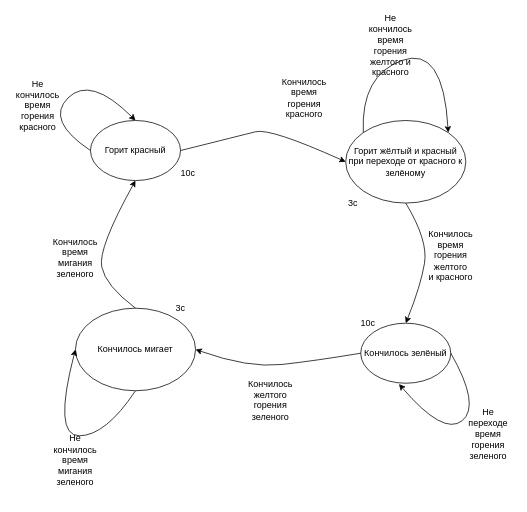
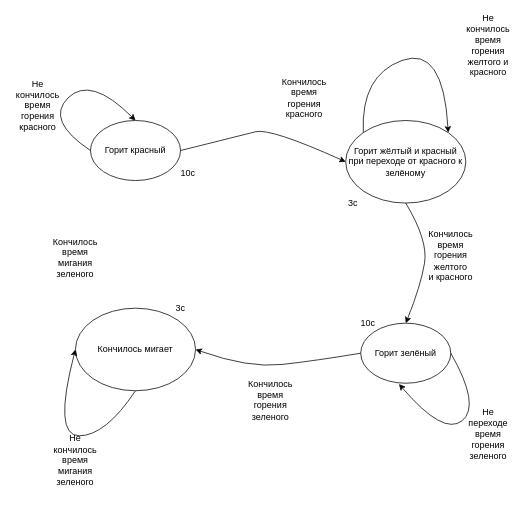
  <mxCell id="0" />
  <mxCell id="1" parent="0" />
  <mxCell id="2" value="&lt;div&gt;Горит красный&lt;/div&gt;" style="ellipse;whiteSpace=wrap;html=1;" parent="1" vertex="1"><mxGeometry x="120" y="160" width="120" height="80" as="geometry" /></mxCell>
  <mxCell id="3" value="&lt;div&gt;Горит жёлтый и красный при переходе от красного к зелёному&lt;/div&gt;" style="ellipse;whiteSpace=wrap;html=1;" parent="1" vertex="1"><mxGeometry x="460" y="160" width="160" height="110" as="geometry" /></mxCell>
- <mxCell id="4" value="&lt;div&gt;Кончилось зелёный&lt;/div&gt;" style="ellipse;whiteSpace=wrap;html=1;" parent="1" vertex="1"><mxGeometry x="480" y="430" width="120" height="80" as="geometry" /></mxCell>
+ <mxCell id="4" value="&lt;div&gt;Горит зелёный&lt;/div&gt;" style="ellipse;whiteSpace=wrap;html=1;" parent="1" vertex="1"><mxGeometry x="480" y="430" width="120" height="80" as="geometry" /></mxCell>
  <mxCell id="5" value="&lt;div&gt;Кончилось мигает&lt;br&gt;&lt;/div&gt;" style="ellipse;whiteSpace=wrap;html=1;" parent="1" vertex="1"><mxGeometry x="100" y="410" width="160" height="110" as="geometry" /></mxCell>
  <mxCell id="6" value="" style="curved=1;endArrow=classic;html=1;rounded=0;exitX=0;exitY=0.5;exitDx=0;exitDy=0;entryX=0.5;entryY=0;entryDx=0;entryDy=0;" parent="1" source="2" target="2" edge="1"><mxGeometry width="50" height="50" relative="1" as="geometry"><mxPoint x="90" y="160" as="sourcePoint" /><mxPoint x="140" y="110" as="targetPoint" /><Array as="points"><mxPoint x="60" y="160" /><mxPoint x="120" y="100" /></Array></mxGeometry></mxCell>
  <mxCell id="7" value="Не кончилось время горения красного" style="text;html=1;strokeColor=none;fillColor=none;align=center;verticalAlign=middle;whiteSpace=wrap;rounded=0;" parent="1" vertex="1"><mxGeometry x="20" y="100" width="60" height="80" as="geometry" /></mxCell>
  <mxCell id="8" value="" style="curved=1;endArrow=classic;html=1;rounded=0;exitX=1;exitY=0.5;exitDx=0;exitDy=0;entryX=0;entryY=0.5;entryDx=0;entryDy=0;" parent="1" source="2" target="3" edge="1"><mxGeometry width="50" height="50" relative="1" as="geometry"><mxPoint x="330" y="440" as="sourcePoint" /><mxPoint x="380" y="390" as="targetPoint" /><Array as="points"><mxPoint x="320" y="180" /><mxPoint x="360" y="170" /></Array></mxGeometry></mxCell>
  <mxCell id="9" value="Кончилось время горения красного" style="text;html=1;strokeColor=none;fillColor=none;align=center;verticalAlign=middle;whiteSpace=wrap;rounded=0;" parent="1" vertex="1"><mxGeometry x="375" y="90" width="60" height="80" as="geometry" /></mxCell>
  <mxCell id="10" value="" style="curved=1;endArrow=classic;html=1;rounded=0;exitX=0;exitY=0;exitDx=0;exitDy=0;entryX=1;entryY=0;entryDx=0;entryDy=0;" parent="1" source="3" target="3" edge="1"><mxGeometry width="50" height="50" relative="1" as="geometry"><mxPoint x="300" y="440" as="sourcePoint" /><mxPoint x="350" y="390" as="targetPoint" /><Array as="points"><mxPoint x="480" y="100" /><mxPoint x="590" y="60" /></Array></mxGeometry></mxCell>
- <mxCell id="11" value="Не кончилось время горения желтого и красного" style="text;html=1;strokeColor=none;fillColor=none;align=center;verticalAlign=middle;whiteSpace=wrap;rounded=0;" parent="1" vertex="1"><mxGeometry x="490" y="20" width="60" height="80" as="geometry" /></mxCell>
+ <mxCell id="11" value="Не кончилось время горения желтого и красного" style="text;html=1;strokeColor=none;fillColor=none;align=center;verticalAlign=middle;whiteSpace=wrap;rounded=0;" parent="1" vertex="1"><mxGeometry x="620" y="20" width="60" height="80" as="geometry" /></mxCell>
  <mxCell id="12" value="" style="curved=1;endArrow=classic;html=1;rounded=0;exitX=0.5;exitY=1;exitDx=0;exitDy=0;entryX=0.5;entryY=0;entryDx=0;entryDy=0;" parent="1" source="3" target="4" edge="1"><mxGeometry width="50" height="50" relative="1" as="geometry"><mxPoint x="520" y="380" as="sourcePoint" /><mxPoint x="570" y="330" as="targetPoint" /><Array as="points"><mxPoint x="570" y="320" /><mxPoint x="560" y="380" /></Array></mxGeometry></mxCell>
  <mxCell id="13" value="&lt;div&gt;Кончилось время горения желтого&lt;/div&gt;&lt;div&gt;и красного&lt;/div&gt;" style="text;html=1;strokeColor=none;fillColor=none;align=center;verticalAlign=middle;whiteSpace=wrap;rounded=0;" parent="1" vertex="1"><mxGeometry x="570" y="300" width="60" height="80" as="geometry" /></mxCell>
  <mxCell id="14" value="" style="curved=1;endArrow=classic;html=1;rounded=0;exitX=1;exitY=0.5;exitDx=0;exitDy=0;entryX=0.425;entryY=1.013;entryDx=0;entryDy=0;entryPerimeter=0;" parent="1" source="4" target="4" edge="1"><mxGeometry width="50" height="50" relative="1" as="geometry"><mxPoint x="620" y="550" as="sourcePoint" /><mxPoint x="670" y="500" as="targetPoint" /><Array as="points"><mxPoint x="640" y="540" /><mxPoint x="590" y="580" /></Array></mxGeometry></mxCell>
  <mxCell id="15" value="&lt;div&gt;Не переходе время горения зеленого&lt;/div&gt;&lt;div&gt;&lt;br&gt;&lt;/div&gt;" style="text;html=1;strokeColor=none;fillColor=none;align=center;verticalAlign=middle;whiteSpace=wrap;rounded=0;" parent="1" vertex="1"><mxGeometry x="620" y="545" width="60" height="80" as="geometry" /></mxCell>
  <mxCell id="16" value="" style="curved=1;endArrow=classic;html=1;rounded=0;exitX=0;exitY=0.5;exitDx=0;exitDy=0;entryX=1;entryY=0.5;entryDx=0;entryDy=0;" parent="1" source="4" target="5" edge="1"><mxGeometry width="50" height="50" relative="1" as="geometry"><mxPoint x="300" y="440" as="sourcePoint" /><mxPoint x="350" y="390" as="targetPoint" /><Array as="points"><mxPoint x="420" y="480" /><mxPoint x="330" y="490" /></Array></mxGeometry></mxCell>
- <mxCell id="17" value="&lt;div&gt;Кончилось желтого горения зеленого&lt;/div&gt;&lt;div&gt;&lt;br&gt;&lt;/div&gt;" style="text;html=1;strokeColor=none;fillColor=none;align=center;verticalAlign=middle;whiteSpace=wrap;rounded=0;" parent="1" vertex="1"><mxGeometry x="330" y="500" width="60" height="80" as="geometry" /></mxCell>
+ <mxCell id="17" value="&lt;div&gt;Кончилось время горения зеленого&lt;/div&gt;&lt;div&gt;&lt;br&gt;&lt;/div&gt;" style="text;html=1;strokeColor=none;fillColor=none;align=center;verticalAlign=middle;whiteSpace=wrap;rounded=0;" parent="1" vertex="1"><mxGeometry x="330" y="500" width="60" height="80" as="geometry" /></mxCell>
  <mxCell id="18" value="" style="curved=1;endArrow=classic;html=1;rounded=0;exitX=0.5;exitY=1;exitDx=0;exitDy=0;entryX=0;entryY=0.5;entryDx=0;entryDy=0;" parent="1" source="5" target="5" edge="1"><mxGeometry width="50" height="50" relative="1" as="geometry"><mxPoint x="170" y="600" as="sourcePoint" /><mxPoint x="220" y="550" as="targetPoint" /><Array as="points"><mxPoint x="140" y="580" /><mxPoint x="70" y="580" /></Array></mxGeometry></mxCell>
  <mxCell id="19" value="&lt;div&gt;Не кончилось время мигания зеленого&lt;/div&gt;&lt;div&gt;&lt;br&gt;&lt;/div&gt;" style="text;html=1;strokeColor=none;fillColor=none;align=center;verticalAlign=middle;whiteSpace=wrap;rounded=0;" parent="1" vertex="1"><mxGeometry x="70" y="580" width="60" height="80" as="geometry" /></mxCell>
- <mxCell id="20" value="" style="curved=1;endArrow=classic;html=1;rounded=0;exitX=0.5;exitY=0;exitDx=0;exitDy=0;entryX=0.5;entryY=1;entryDx=0;entryDy=0;" parent="1" source="5" target="2" edge="1"><mxGeometry width="50" height="50" relative="1" as="geometry"><mxPoint x="130" y="380" as="sourcePoint" /><mxPoint x="180" y="330" as="targetPoint" /><Array as="points"><mxPoint x="140" y="380" /><mxPoint x="130" y="330" /></Array></mxGeometry></mxCell>
  <mxCell id="21" value="&lt;div&gt;Кончилось время мигания зеленого&lt;/div&gt;&lt;div&gt;&lt;br&gt;&lt;/div&gt;" style="text;html=1;strokeColor=none;fillColor=none;align=center;verticalAlign=middle;whiteSpace=wrap;rounded=0;" parent="1" vertex="1"><mxGeometry x="70" y="310" width="60" height="80" as="geometry" /></mxCell>
  <mxCell id="22" value="10с" style="text;html=1;strokeColor=none;fillColor=none;align=center;verticalAlign=middle;whiteSpace=wrap;rounded=0;" parent="1" vertex="1"><mxGeometry x="220" y="190" width="60" height="80" as="geometry" /></mxCell>
  <mxCell id="23" value="10с" style="text;html=1;strokeColor=none;fillColor=none;align=center;verticalAlign=middle;whiteSpace=wrap;rounded=0;" parent="1" vertex="1"><mxGeometry x="460" y="390" width="60" height="80" as="geometry" /></mxCell>
  <mxCell id="24" value="3с" style="text;html=1;strokeColor=none;fillColor=none;align=center;verticalAlign=middle;whiteSpace=wrap;rounded=0;" parent="1" vertex="1"><mxGeometry x="440" y="230" width="60" height="80" as="geometry" /></mxCell>
  <mxCell id="25" value="3с" style="text;html=1;strokeColor=none;fillColor=none;align=center;verticalAlign=middle;whiteSpace=wrap;rounded=0;" parent="1" vertex="1"><mxGeometry x="210" y="370" width="60" height="80" as="geometry" /></mxCell>
